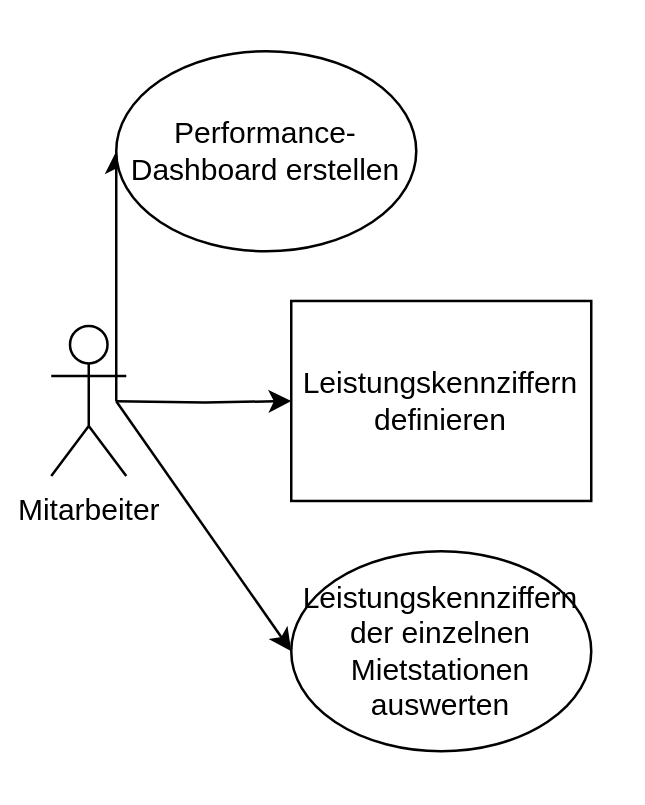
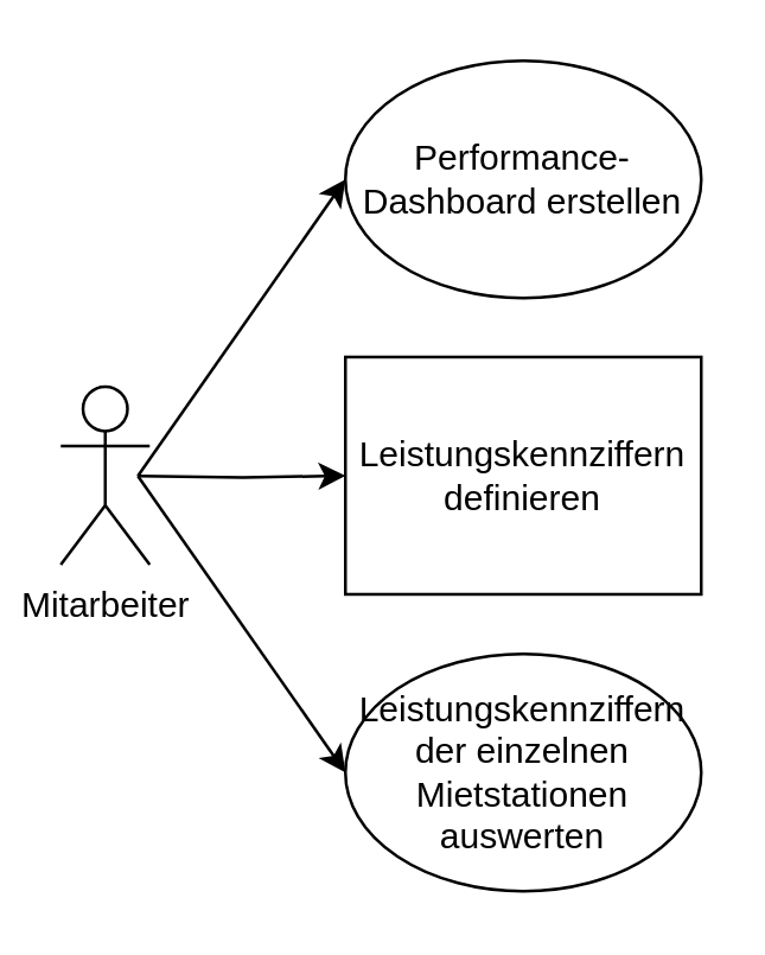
  <mxCell id="0" />
  <mxCell id="1" parent="0" />
  <mxCell id="2" style="edgeStyle=orthogonalEdgeStyle;rounded=0;orthogonalLoop=1;jettySize=auto;html=1;" edge="1" parent="1" target="4"><mxGeometry relative="1" as="geometry"><mxPoint x="176" y="159.889" as="targetPoint" /><mxPoint x="46" y="160" as="sourcePoint" /></mxGeometry></mxCell>
  <mxCell id="3" value="Mitarbeiter" style="shape=umlActor;verticalLabelPosition=bottom;verticalAlign=top;html=1;outlineConnect=0;" vertex="1" parent="1"><mxGeometry x="20" y="129.89" width="30" height="60" as="geometry" /></mxCell>
  <mxCell id="4" value="Leistungskennziffern definieren" style="whiteSpace=wrap;html=1;rounded=0;" vertex="1" parent="1"><mxGeometry x="116" y="119.889" width="120" height="80" as="geometry" /></mxCell>
  <mxCell id="5" value="" style="endArrow=classic;html=1;rounded=0;entryX=0;entryY=0.5;entryDx=0;entryDy=0;" edge="1" parent="1" target="6"><mxGeometry width="50" height="50" relative="1" as="geometry"><mxPoint x="46" y="160" as="sourcePoint" /><mxPoint x="116" y="250" as="targetPoint" /></mxGeometry></mxCell>
  <mxCell id="6" value="Leistungskennziffern der einzelnen Mietstationen auswerten" style="ellipse;whiteSpace=wrap;html=1;" vertex="1" parent="1"><mxGeometry x="116" y="220" width="120" height="80" as="geometry" /></mxCell>
  <mxCell id="7" value="" style="endArrow=classic;html=1;rounded=0;entryX=0;entryY=0.5;entryDx=0;entryDy=0;" edge="1" parent="1" target="8"><mxGeometry width="50" height="50" relative="1" as="geometry"><mxPoint x="46" y="160" as="sourcePoint" /><mxPoint x="116" y="90" as="targetPoint" /></mxGeometry></mxCell>
- <mxCell id="8" value="Performance-Dashboard erstellen" style="ellipse;whiteSpace=wrap;html=1;" vertex="1" parent="1"><mxGeometry x="46" y="20" width="120" height="80" as="geometry" /></mxCell>
+ <mxCell id="8" value="Performance-Dashboard erstellen" style="ellipse;whiteSpace=wrap;html=1;" vertex="1" parent="1"><mxGeometry x="116" y="20" width="120" height="80" as="geometry" /></mxCell>
